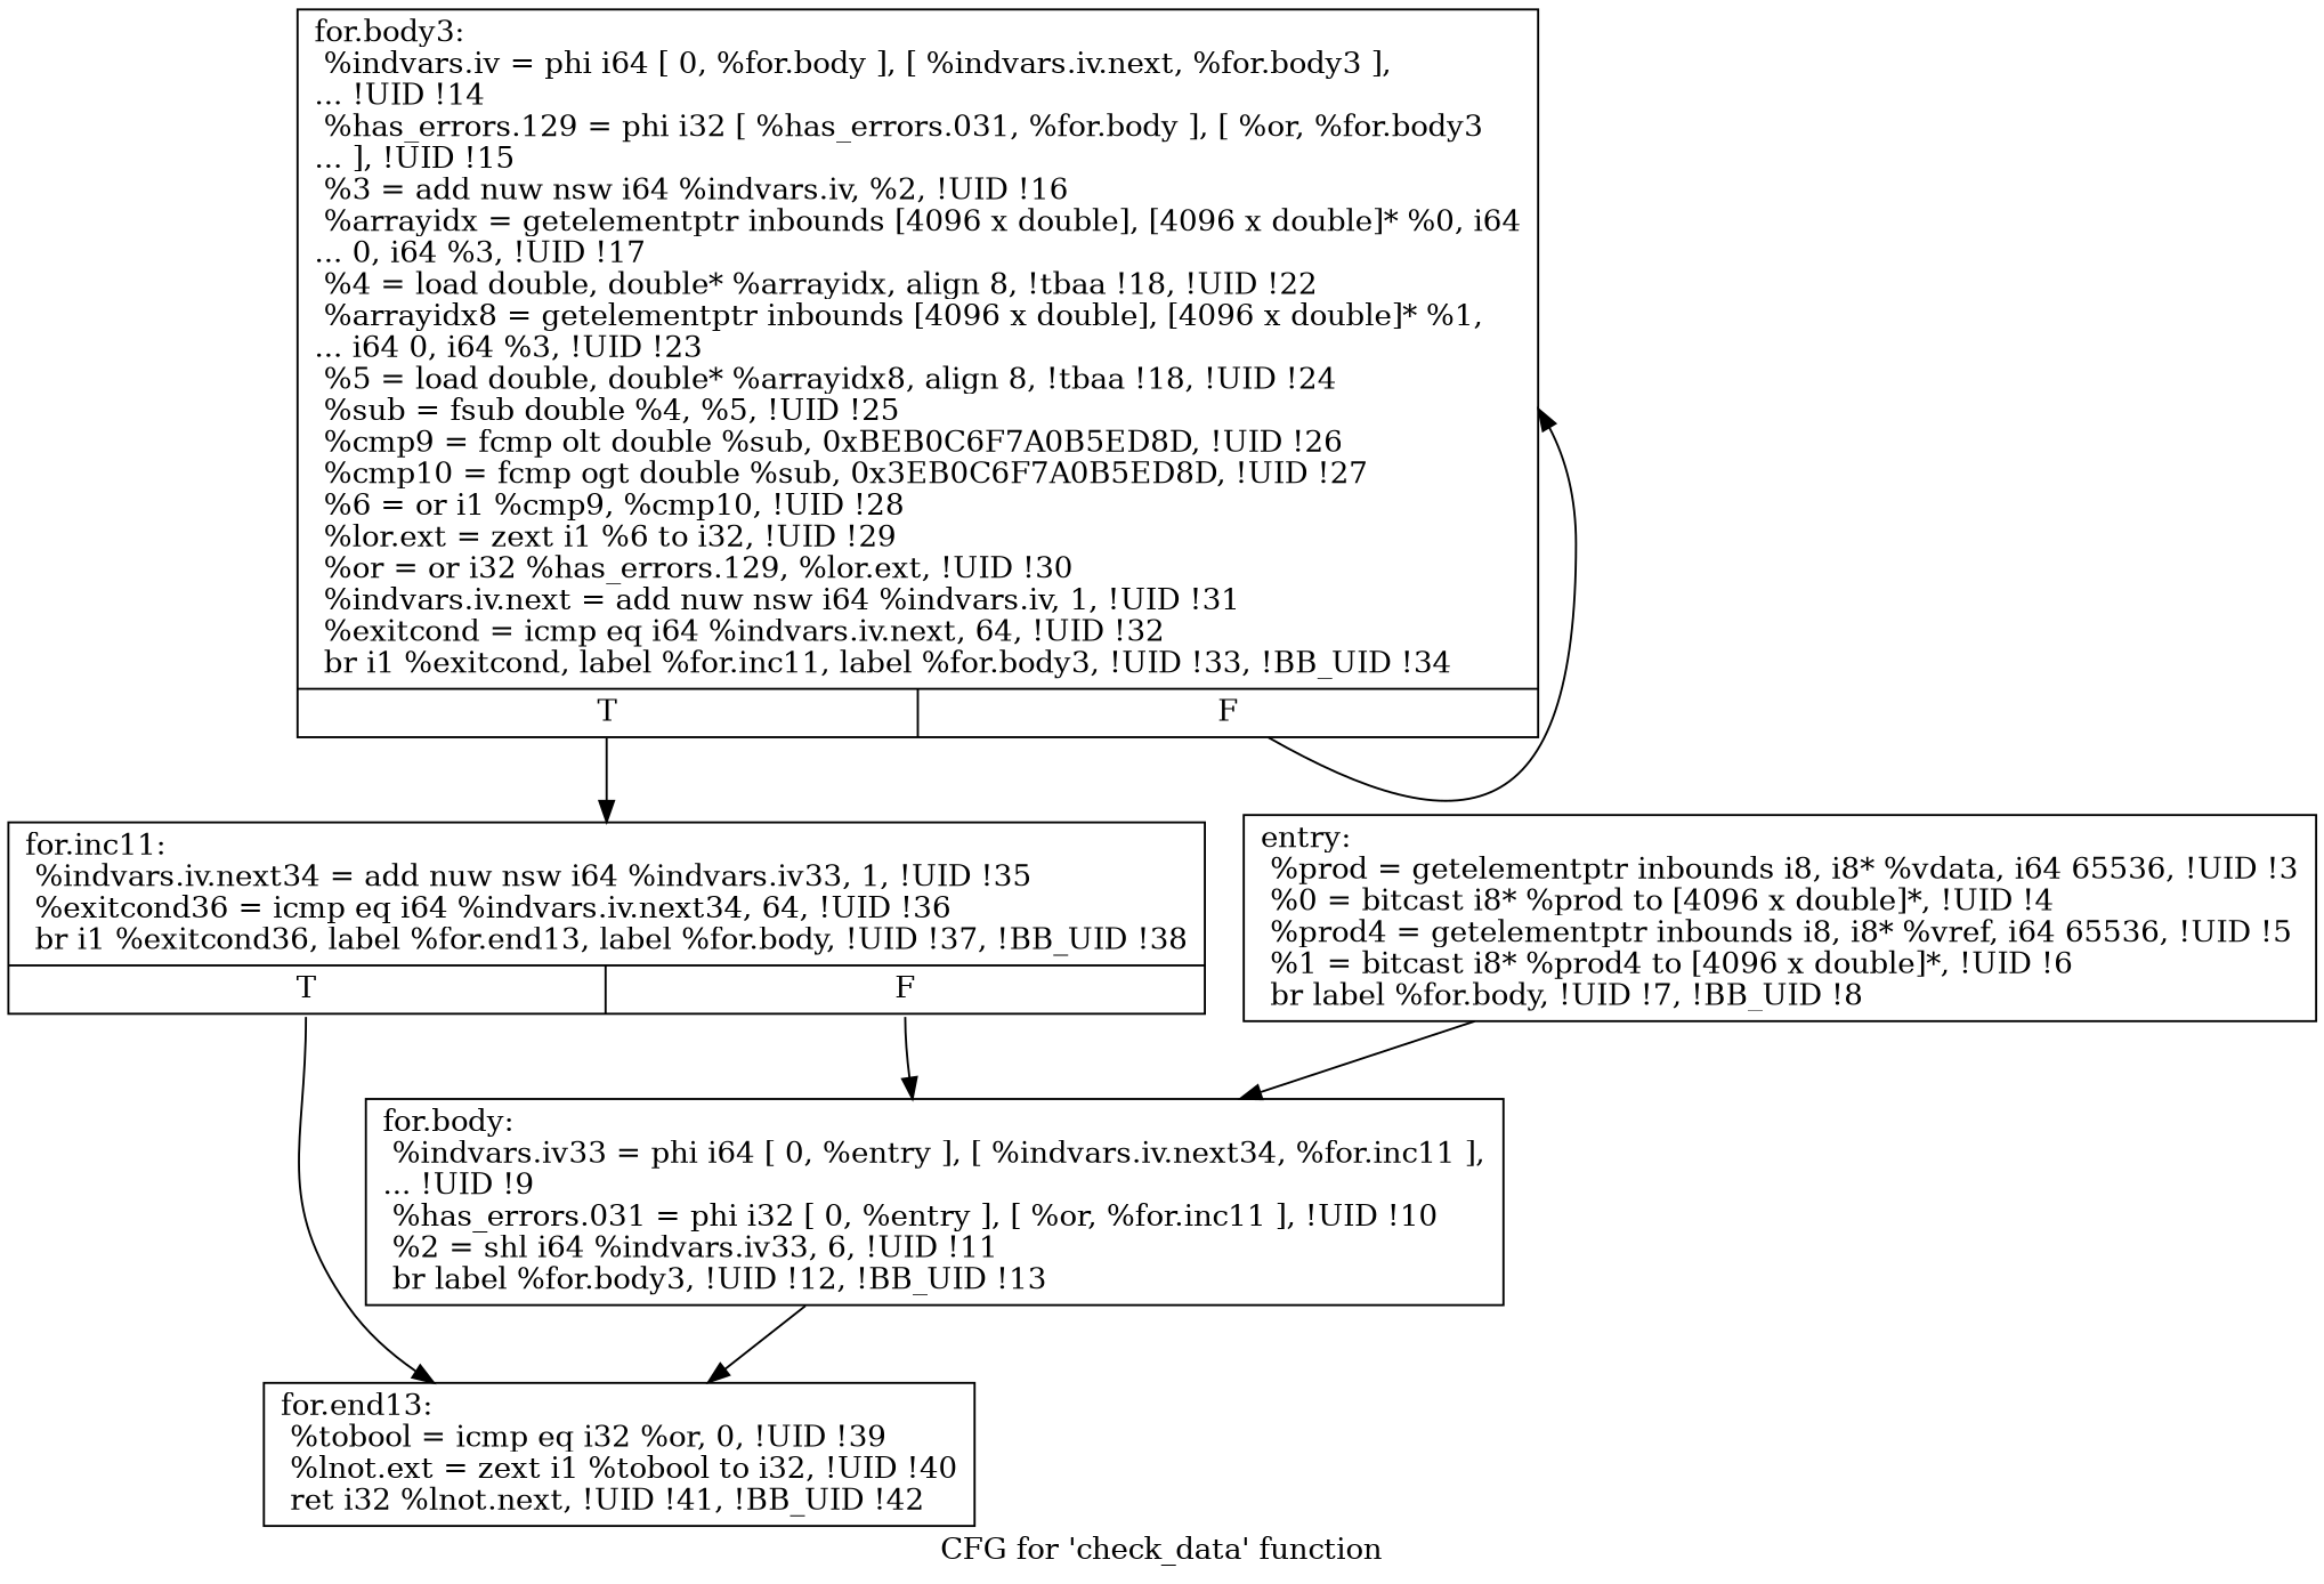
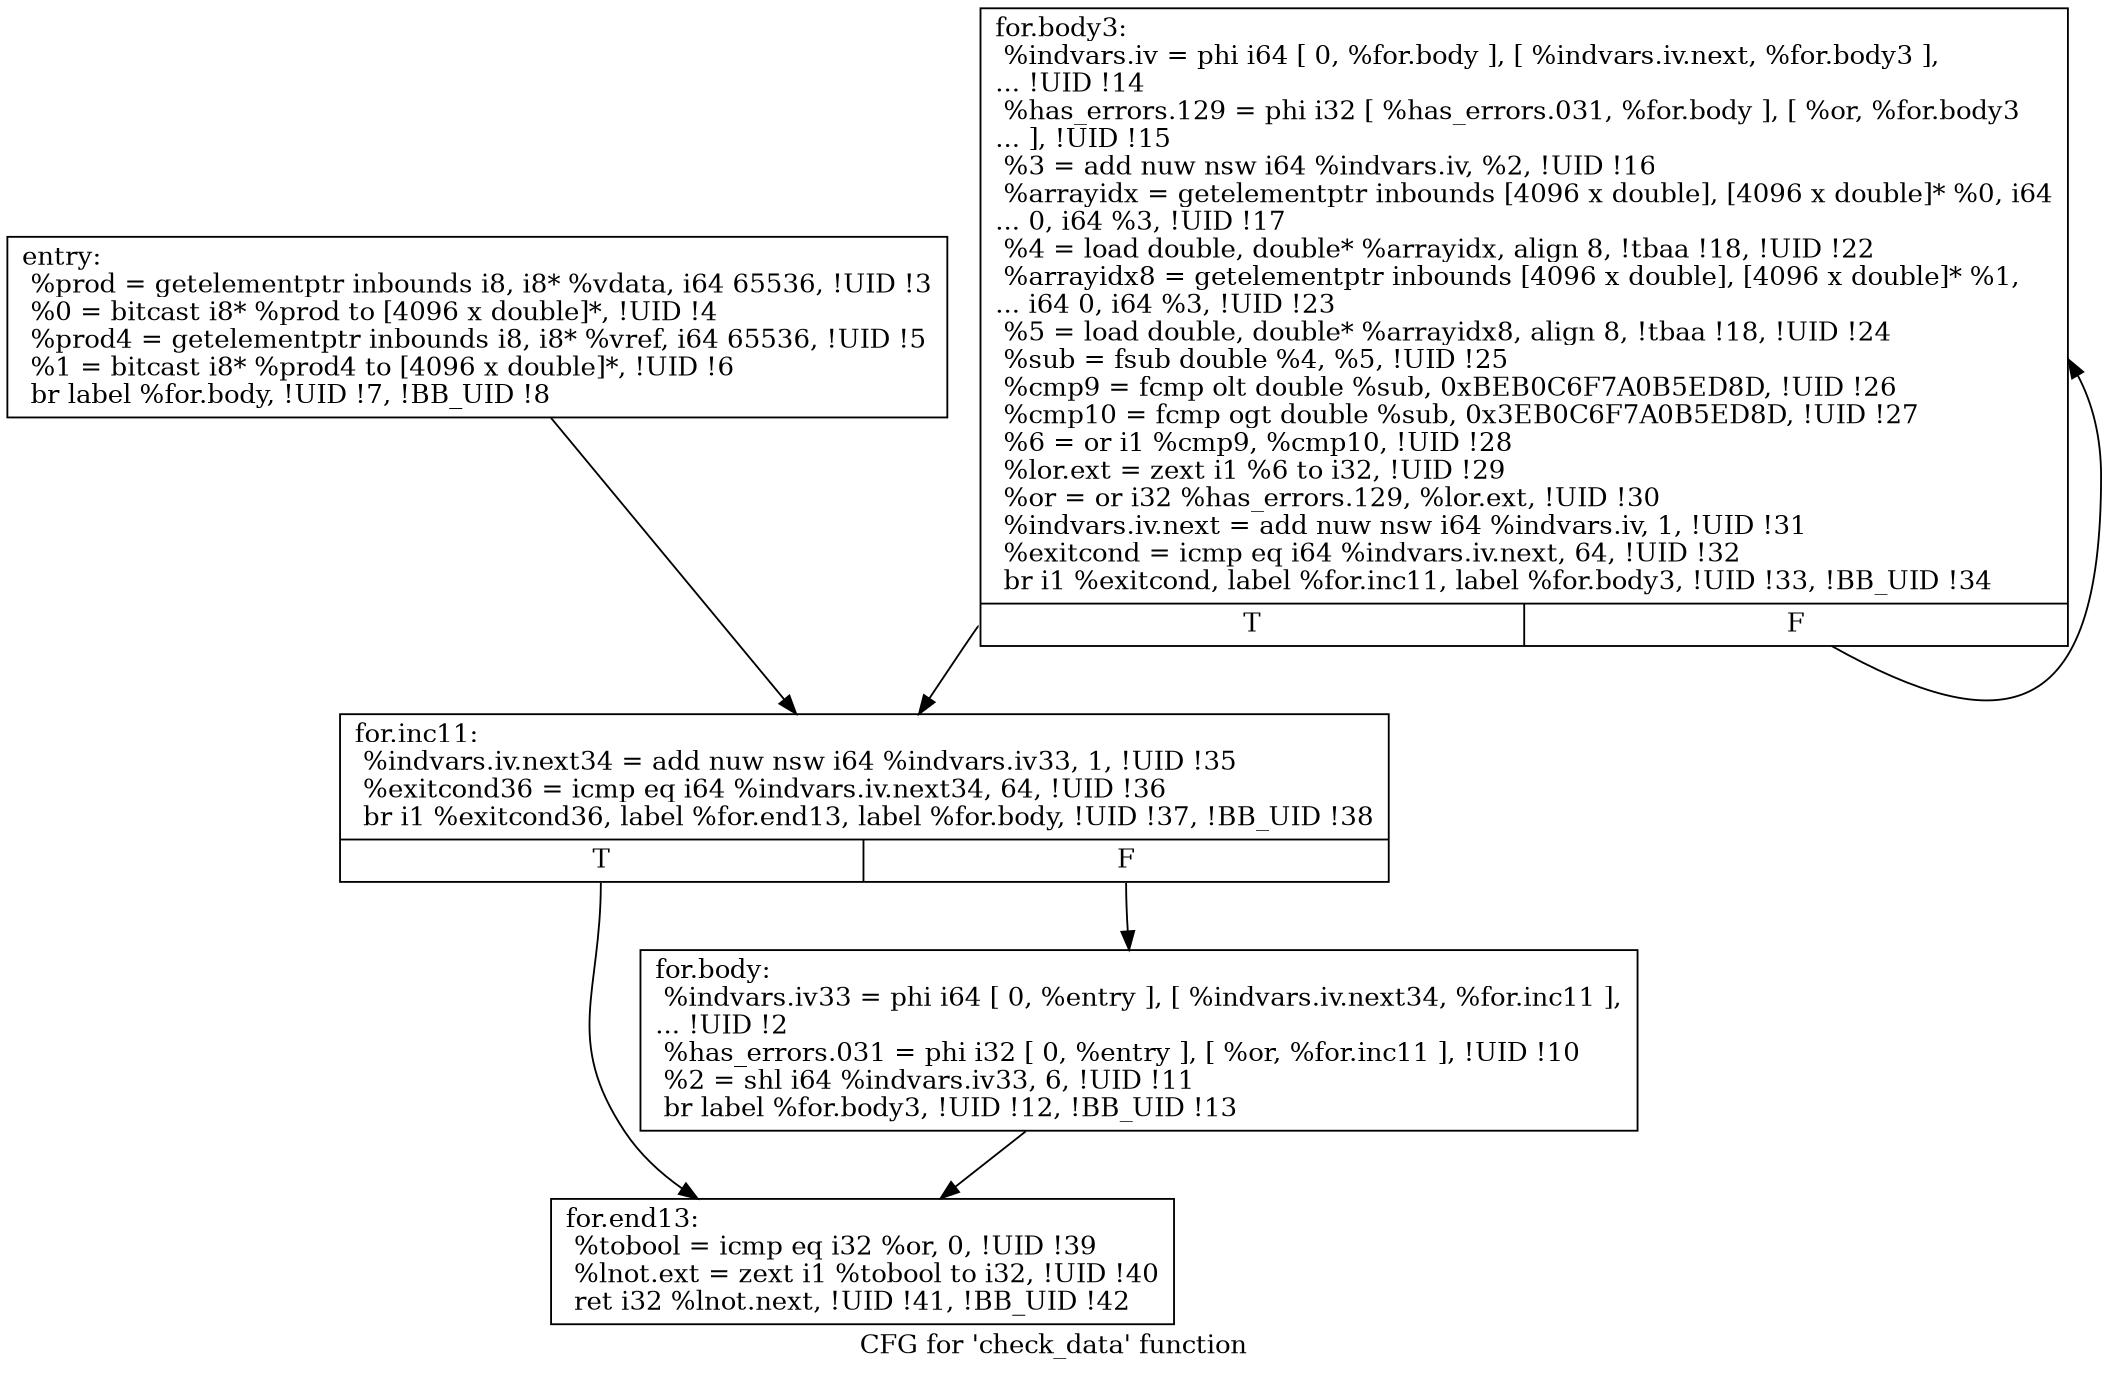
  digraph {
    label="CFG for 'check_data' function"
    node [shape=record]
    n1 [label="{entry:\l  %prod = getelementptr inbounds i8, i8* %vdata, i64 65536, !UID !3\l  %0 = bitcast i8* %prod to [4096 x double]*, !UID !4\l  %prod4 = getelementptr inbounds i8, i8* %vref, i64 65536, !UID !5\l  %1 = bitcast i8* %prod4 to [4096 x double]*, !UID !6\l  br label %for.body, !UID !7, !BB_UID !8\l}"]
-   n2 [label="{for.body:                                         \l  %indvars.iv33 = phi i64 [ 0, %entry ], [ %indvars.iv.next34, %for.inc11 ],\l... !UID !9\l  %has_errors.031 = phi i32 [ 0, %entry ], [ %or, %for.inc11 ], !UID !10\l  %2 = shl i64 %indvars.iv33, 6, !UID !11\l  br label %for.body3, !UID !12, !BB_UID !13\l}"]
+   n2 [label="{for.body:                                         \l  %indvars.iv33 = phi i64 [ 0, %entry ], [ %indvars.iv.next34, %for.inc11 ],\l... !UID !2\l  %has_errors.031 = phi i32 [ 0, %entry ], [ %or, %for.inc11 ], !UID !10\l  %2 = shl i64 %indvars.iv33, 6, !UID !11\l  br label %for.body3, !UID !12, !BB_UID !13\l}"]
    n3 [label="{for.end13:                                        \l  %tobool = icmp eq i32 %or, 0, !UID !39\l  %lnot.ext = zext i1 %tobool to i32, !UID !40\l  ret i32 %lnot.next, !UID !41, !BB_UID !42\l}"]
    n4 [label="{for.body3:                                        \l  %indvars.iv = phi i64 [ 0, %for.body ], [ %indvars.iv.next, %for.body3 ],\l... !UID !14\l  %has_errors.129 = phi i32 [ %has_errors.031, %for.body ], [ %or, %for.body3\l... ], !UID !15\l  %3 = add nuw nsw i64 %indvars.iv, %2, !UID !16\l  %arrayidx = getelementptr inbounds [4096 x double], [4096 x double]* %0, i64\l... 0, i64 %3, !UID !17\l  %4 = load double, double* %arrayidx, align 8, !tbaa !18, !UID !22\l  %arrayidx8 = getelementptr inbounds [4096 x double], [4096 x double]* %1,\l... i64 0, i64 %3, !UID !23\l  %5 = load double, double* %arrayidx8, align 8, !tbaa !18, !UID !24\l  %sub = fsub double %4, %5, !UID !25\l  %cmp9 = fcmp olt double %sub, 0xBEB0C6F7A0B5ED8D, !UID !26\l  %cmp10 = fcmp ogt double %sub, 0x3EB0C6F7A0B5ED8D, !UID !27\l  %6 = or i1 %cmp9, %cmp10, !UID !28\l  %lor.ext = zext i1 %6 to i32, !UID !29\l  %or = or i32 %has_errors.129, %lor.ext, !UID !30\l  %indvars.iv.next = add nuw nsw i64 %indvars.iv, 1, !UID !31\l  %exitcond = icmp eq i64 %indvars.iv.next, 64, !UID !32\l  br i1 %exitcond, label %for.inc11, label %for.body3, !UID !33, !BB_UID !34\l|{<s0>T|<s1>F}}"]
    n5 [label="{for.inc11:                                        \l  %indvars.iv.next34 = add nuw nsw i64 %indvars.iv33, 1, !UID !35\l  %exitcond36 = icmp eq i64 %indvars.iv.next34, 64, !UID !36\l  br i1 %exitcond36, label %for.end13, label %for.body, !UID !37, !BB_UID !38\l|{<s0>T|<s1>F}}"]
-   n1 -> n2
+   n1 -> n5
    n2 -> n3
    n4 -> n4 [tailport=s1]
    n4 -> n5 [tailport=s0]
    n5 -> n2 [tailport=s1]
    n5 -> n3 [tailport=s0]
  }
